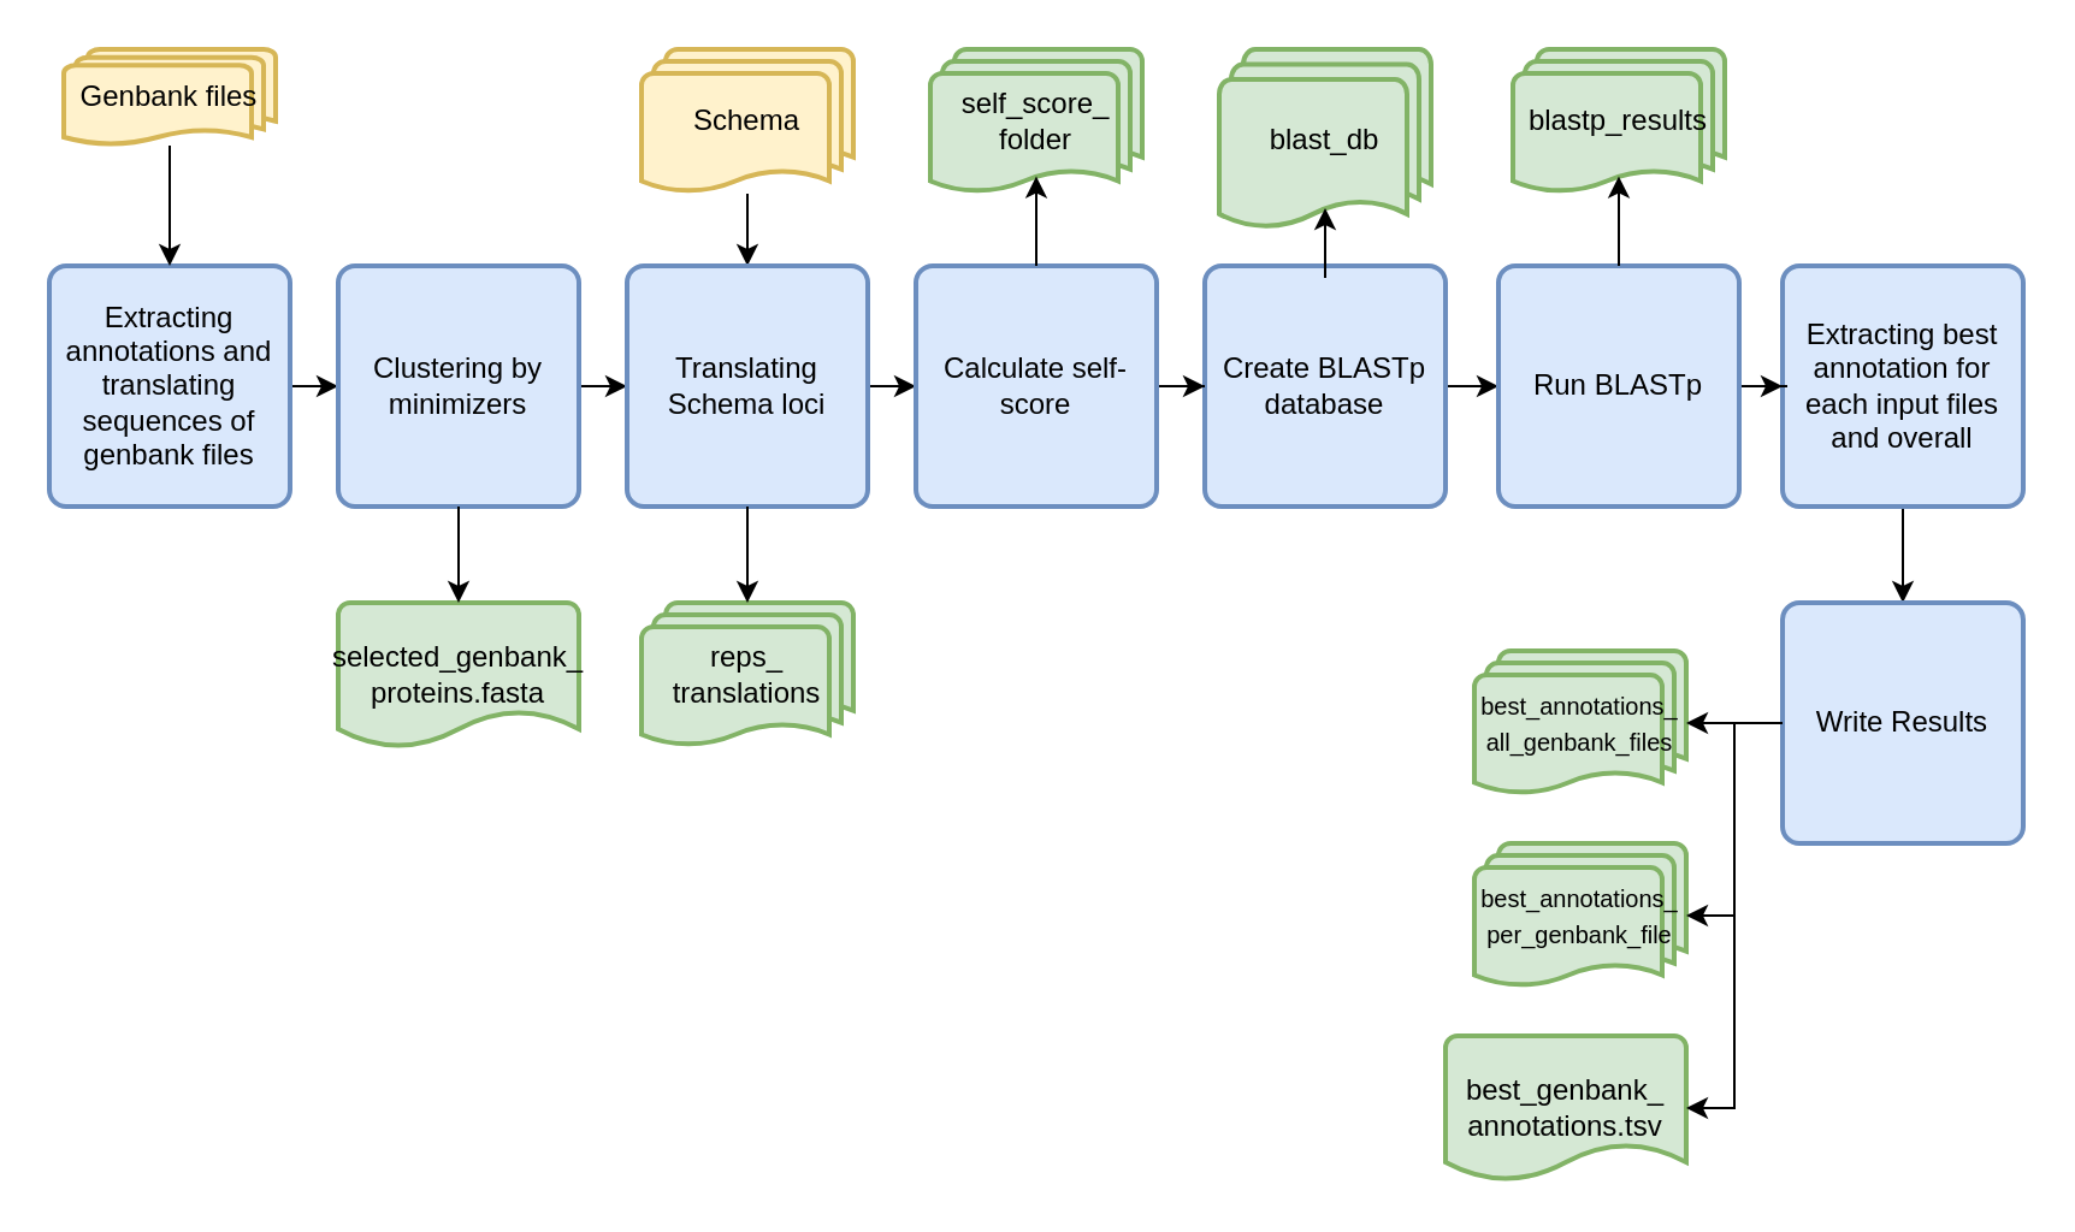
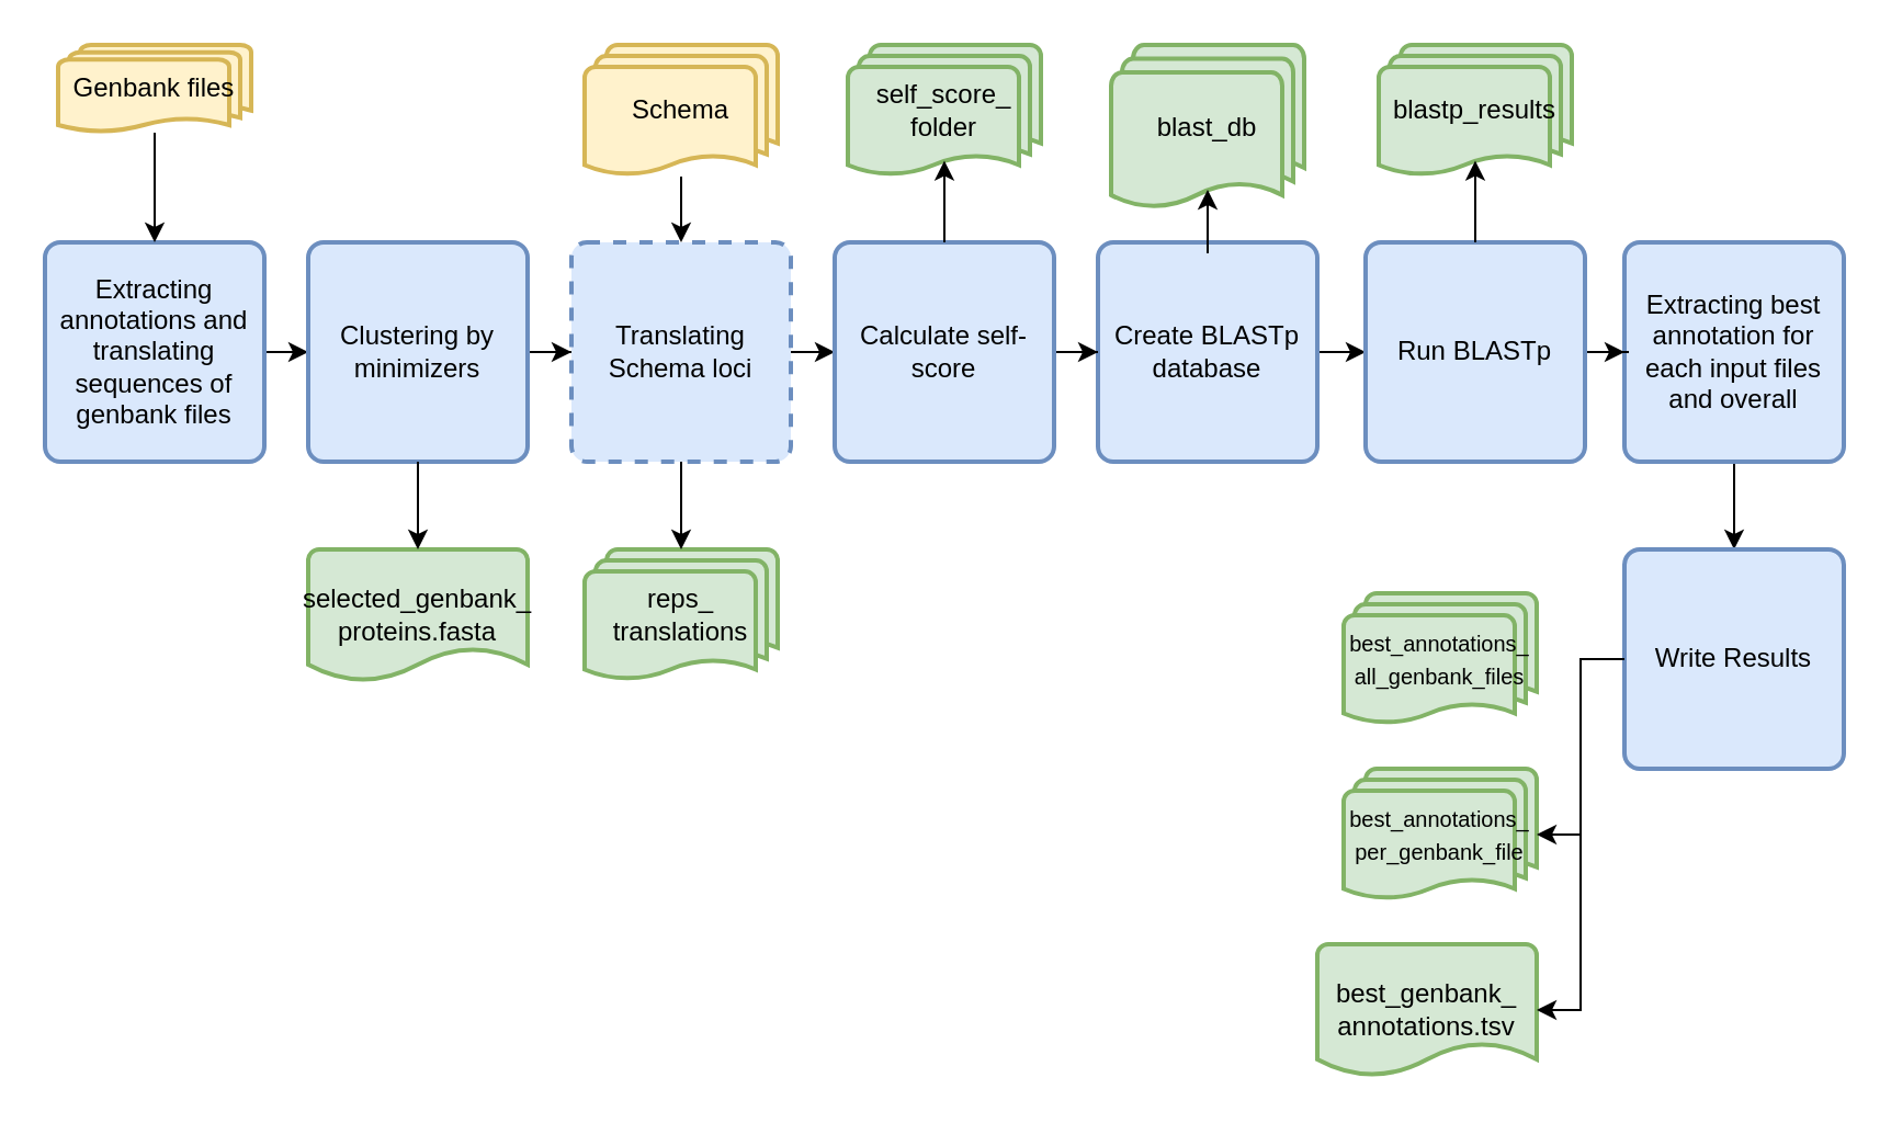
  <mxCell id="0" />
  <mxCell id="1" parent="0" />
  <mxCell id="2" style="edgeStyle=orthogonalEdgeStyle;rounded=0;orthogonalLoop=1;jettySize=auto;html=1;entryX=0;entryY=0.5;entryDx=0;entryDy=0;" parent="1" source="3" target="7" edge="1"><mxGeometry relative="1" as="geometry" /></mxCell>
  <mxCell id="3" value="Extracting annotations and translating sequences of genbank files" style="rounded=1;whiteSpace=wrap;html=1;absoluteArcSize=1;arcSize=14;strokeWidth=2;fillColor=#dae8fc;strokeColor=#6c8ebf;" parent="1" vertex="1"><mxGeometry x="20" y="110" width="100" height="100" as="geometry" /></mxCell>
  <mxCell id="4" style="edgeStyle=orthogonalEdgeStyle;rounded=0;orthogonalLoop=1;jettySize=auto;html=1;entryX=0.5;entryY=0;entryDx=0;entryDy=0;" parent="1" source="5" target="3" edge="1"><mxGeometry relative="1" as="geometry" /></mxCell>
  <mxCell id="5" value="Genbank files" style="strokeWidth=2;html=1;shape=mxgraph.flowchart.multi-document;whiteSpace=wrap;fillColor=#fff2cc;strokeColor=#d6b656;" parent="1" vertex="1"><mxGeometry x="26" y="20" width="88" height="40" as="geometry" /></mxCell>
  <mxCell id="6" style="edgeStyle=orthogonalEdgeStyle;rounded=0;orthogonalLoop=1;jettySize=auto;html=1;entryX=0;entryY=0.5;entryDx=0;entryDy=0;" parent="1" source="7" target="13" edge="1"><mxGeometry relative="1" as="geometry" /></mxCell>
  <mxCell id="7" value="Clustering by minimizers" style="rounded=1;whiteSpace=wrap;html=1;absoluteArcSize=1;arcSize=14;strokeWidth=2;fillColor=#dae8fc;strokeColor=#6c8ebf;" parent="1" vertex="1"><mxGeometry x="140" y="110" width="100" height="100" as="geometry" /></mxCell>
  <mxCell id="8" style="edgeStyle=orthogonalEdgeStyle;rounded=0;orthogonalLoop=1;jettySize=auto;html=1;entryX=0;entryY=0.5;entryDx=0;entryDy=0;" edge="1" parent="1" source="9" target="34"><mxGeometry relative="1" as="geometry" /></mxCell>
  <mxCell id="9" value="Create BLASTp database" style="rounded=1;whiteSpace=wrap;html=1;absoluteArcSize=1;arcSize=14;strokeWidth=2;fillColor=#dae8fc;strokeColor=#6c8ebf;" parent="1" vertex="1"><mxGeometry x="500" y="110" width="100" height="100" as="geometry" /></mxCell>
  <mxCell id="10" style="edgeStyle=orthogonalEdgeStyle;rounded=0;orthogonalLoop=1;jettySize=auto;html=1;" parent="1" source="11" target="13" edge="1"><mxGeometry relative="1" as="geometry" /></mxCell>
  <mxCell id="11" value="Schema" style="strokeWidth=2;html=1;shape=mxgraph.flowchart.multi-document;whiteSpace=wrap;fillColor=#fff2cc;strokeColor=#d6b656;" parent="1" vertex="1"><mxGeometry x="266" y="20" width="88" height="60" as="geometry" /></mxCell>
  <mxCell id="12" style="edgeStyle=orthogonalEdgeStyle;rounded=0;orthogonalLoop=1;jettySize=auto;html=1;" edge="1" parent="1" source="13" target="30"><mxGeometry relative="1" as="geometry" /></mxCell>
- <mxCell id="13" value="Translating Schema loci" style="rounded=1;whiteSpace=wrap;html=1;absoluteArcSize=1;arcSize=14;strokeWidth=2;fillColor=#dae8fc;strokeColor=#6c8ebf;" parent="1" vertex="1"><mxGeometry x="260" y="110" width="100" height="100" as="geometry" /></mxCell>
+ <mxCell id="13" value="Translating Schema loci" style="rounded=1;whiteSpace=wrap;html=1;absoluteArcSize=1;arcSize=14;strokeWidth=2;fillColor=#dae8fc;strokeColor=#6c8ebf;dashed=1;" parent="1" vertex="1"><mxGeometry x="260" y="110" width="100" height="100" as="geometry" /></mxCell>
  <mxCell id="14" value="reps_&lt;div&gt;translations&lt;/div&gt;" style="strokeWidth=2;html=1;shape=mxgraph.flowchart.multi-document;whiteSpace=wrap;fillColor=#d5e8d4;strokeColor=#82b366;" parent="1" vertex="1"><mxGeometry x="266" y="250" width="88" height="60" as="geometry" /></mxCell>
  <mxCell id="15" style="edgeStyle=orthogonalEdgeStyle;rounded=0;orthogonalLoop=1;jettySize=auto;html=1;entryX=0.5;entryY=0;entryDx=0;entryDy=0;entryPerimeter=0;" parent="1" source="13" target="14" edge="1"><mxGeometry relative="1" as="geometry" /></mxCell>
  <mxCell id="16" value="selected_genbank_&lt;div&gt;proteins.fasta&lt;/div&gt;" style="strokeWidth=2;html=1;shape=mxgraph.flowchart.document2;whiteSpace=wrap;size=0.25;fillColor=#d5e8d4;strokeColor=#82b366;" parent="1" vertex="1"><mxGeometry x="140" y="250" width="100" height="60" as="geometry" /></mxCell>
  <mxCell id="17" style="edgeStyle=orthogonalEdgeStyle;rounded=0;orthogonalLoop=1;jettySize=auto;html=1;entryX=0.5;entryY=0;entryDx=0;entryDy=0;entryPerimeter=0;" parent="1" source="7" target="16" edge="1"><mxGeometry relative="1" as="geometry" /></mxCell>
  <mxCell id="18" value="blast_db" style="strokeWidth=2;html=1;shape=mxgraph.flowchart.multi-document;whiteSpace=wrap;fillColor=#d5e8d4;strokeColor=#82b366;" parent="1" vertex="1"><mxGeometry x="506" y="20" width="88" height="75" as="geometry" /></mxCell>
  <mxCell id="19" style="edgeStyle=orthogonalEdgeStyle;rounded=0;orthogonalLoop=1;jettySize=auto;html=1;entryX=0.5;entryY=0;entryDx=0;entryDy=0;" parent="1" source="20" target="21" edge="1"><mxGeometry relative="1" as="geometry" /></mxCell>
  <mxCell id="20" value="Extracting best annotation for each input files and overall" style="rounded=1;whiteSpace=wrap;html=1;absoluteArcSize=1;arcSize=14;strokeWidth=2;fillColor=#dae8fc;strokeColor=#6c8ebf;" parent="1" vertex="1"><mxGeometry x="740" y="110" width="100" height="100" as="geometry" /></mxCell>
  <mxCell id="21" value="Write Results" style="rounded=1;whiteSpace=wrap;html=1;absoluteArcSize=1;arcSize=14;strokeWidth=2;fillColor=#dae8fc;strokeColor=#6c8ebf;" parent="1" vertex="1"><mxGeometry x="740" y="250" width="100" height="100" as="geometry" /></mxCell>
  <mxCell id="22" value="&lt;font style=&quot;font-size: 10px;&quot;&gt;best_annotations_&lt;/font&gt;&lt;div&gt;&lt;font style=&quot;font-size: 10px;&quot;&gt;all_genbank_files&lt;/font&gt;&lt;/div&gt;" style="strokeWidth=2;html=1;shape=mxgraph.flowchart.multi-document;whiteSpace=wrap;fillColor=#d5e8d4;strokeColor=#82b366;" parent="1" vertex="1"><mxGeometry x="612" y="270" width="88" height="60" as="geometry" /></mxCell>
- <mxCell id="23" style="edgeStyle=orthogonalEdgeStyle;rounded=0;orthogonalLoop=1;jettySize=auto;html=1;entryX=1;entryY=0.5;entryDx=0;entryDy=0;entryPerimeter=0;" parent="1" source="21" target="22" edge="1"><mxGeometry relative="1" as="geometry" /></mxCell>
  <mxCell id="24" value="&lt;font style=&quot;font-size: 10px;&quot;&gt;best_annotations_&lt;/font&gt;&lt;div&gt;&lt;font style=&quot;font-size: 10px;&quot;&gt;per_genbank_file&lt;/font&gt;&lt;/div&gt;" style="strokeWidth=2;html=1;shape=mxgraph.flowchart.multi-document;whiteSpace=wrap;fillColor=#d5e8d4;strokeColor=#82b366;" parent="1" vertex="1"><mxGeometry x="612" y="350" width="88" height="60" as="geometry" /></mxCell>
  <mxCell id="25" style="edgeStyle=orthogonalEdgeStyle;rounded=0;orthogonalLoop=1;jettySize=auto;html=1;entryX=1;entryY=0.5;entryDx=0;entryDy=0;entryPerimeter=0;" parent="1" source="21" target="24" edge="1"><mxGeometry relative="1" as="geometry" /></mxCell>
  <mxCell id="26" value="best_genbank_&lt;div&gt;annotations.tsv&lt;/div&gt;" style="strokeWidth=2;html=1;shape=mxgraph.flowchart.document2;whiteSpace=wrap;size=0.25;fillColor=#d5e8d4;strokeColor=#82b366;" parent="1" vertex="1"><mxGeometry x="600" y="430" width="100" height="60" as="geometry" /></mxCell>
  <mxCell id="27" style="edgeStyle=orthogonalEdgeStyle;rounded=0;orthogonalLoop=1;jettySize=auto;html=1;entryX=0.5;entryY=0.88;entryDx=0;entryDy=0;entryPerimeter=0;" parent="1" source="9" target="18" edge="1"><mxGeometry relative="1" as="geometry" /></mxCell>
  <mxCell id="28" style="edgeStyle=orthogonalEdgeStyle;rounded=0;orthogonalLoop=1;jettySize=auto;html=1;entryX=1;entryY=0.5;entryDx=0;entryDy=0;entryPerimeter=0;" parent="1" source="21" target="26" edge="1"><mxGeometry relative="1" as="geometry" /></mxCell>
  <mxCell id="29" style="edgeStyle=orthogonalEdgeStyle;rounded=0;orthogonalLoop=1;jettySize=auto;html=1;" edge="1" parent="1" source="30" target="9"><mxGeometry relative="1" as="geometry" /></mxCell>
  <mxCell id="30" value="Calculate self-score" style="rounded=1;whiteSpace=wrap;html=1;absoluteArcSize=1;arcSize=14;strokeWidth=2;fillColor=#dae8fc;strokeColor=#6c8ebf;" vertex="1" parent="1"><mxGeometry x="380" y="110" width="100" height="100" as="geometry" /></mxCell>
  <mxCell id="31" value="self_score_&lt;div&gt;folder&lt;/div&gt;" style="strokeWidth=2;html=1;shape=mxgraph.flowchart.multi-document;whiteSpace=wrap;fillColor=#d5e8d4;strokeColor=#82b366;" vertex="1" parent="1"><mxGeometry x="386" y="20" width="88" height="60" as="geometry" /></mxCell>
  <mxCell id="32" style="edgeStyle=orthogonalEdgeStyle;rounded=0;orthogonalLoop=1;jettySize=auto;html=1;entryX=0.5;entryY=0.88;entryDx=0;entryDy=0;entryPerimeter=0;" edge="1" parent="1" source="30" target="31"><mxGeometry relative="1" as="geometry" /></mxCell>
  <mxCell id="33" style="edgeStyle=orthogonalEdgeStyle;rounded=0;orthogonalLoop=1;jettySize=auto;html=1;entryX=0;entryY=0.5;entryDx=0;entryDy=0;" edge="1" parent="1" source="34" target="20"><mxGeometry relative="1" as="geometry" /></mxCell>
  <mxCell id="34" value="Run BLASTp" style="rounded=1;whiteSpace=wrap;html=1;absoluteArcSize=1;arcSize=14;strokeWidth=2;fillColor=#dae8fc;strokeColor=#6c8ebf;" vertex="1" parent="1"><mxGeometry x="622" y="110" width="100" height="100" as="geometry" /></mxCell>
  <mxCell id="35" value="blastp_results" style="strokeWidth=2;html=1;shape=mxgraph.flowchart.multi-document;whiteSpace=wrap;fillColor=#d5e8d4;strokeColor=#82b366;" vertex="1" parent="1"><mxGeometry x="628" y="20" width="88" height="60" as="geometry" /></mxCell>
  <mxCell id="36" style="edgeStyle=orthogonalEdgeStyle;rounded=0;orthogonalLoop=1;jettySize=auto;html=1;entryX=0.5;entryY=0.88;entryDx=0;entryDy=0;entryPerimeter=0;" edge="1" parent="1" source="34" target="35"><mxGeometry relative="1" as="geometry" /></mxCell>
